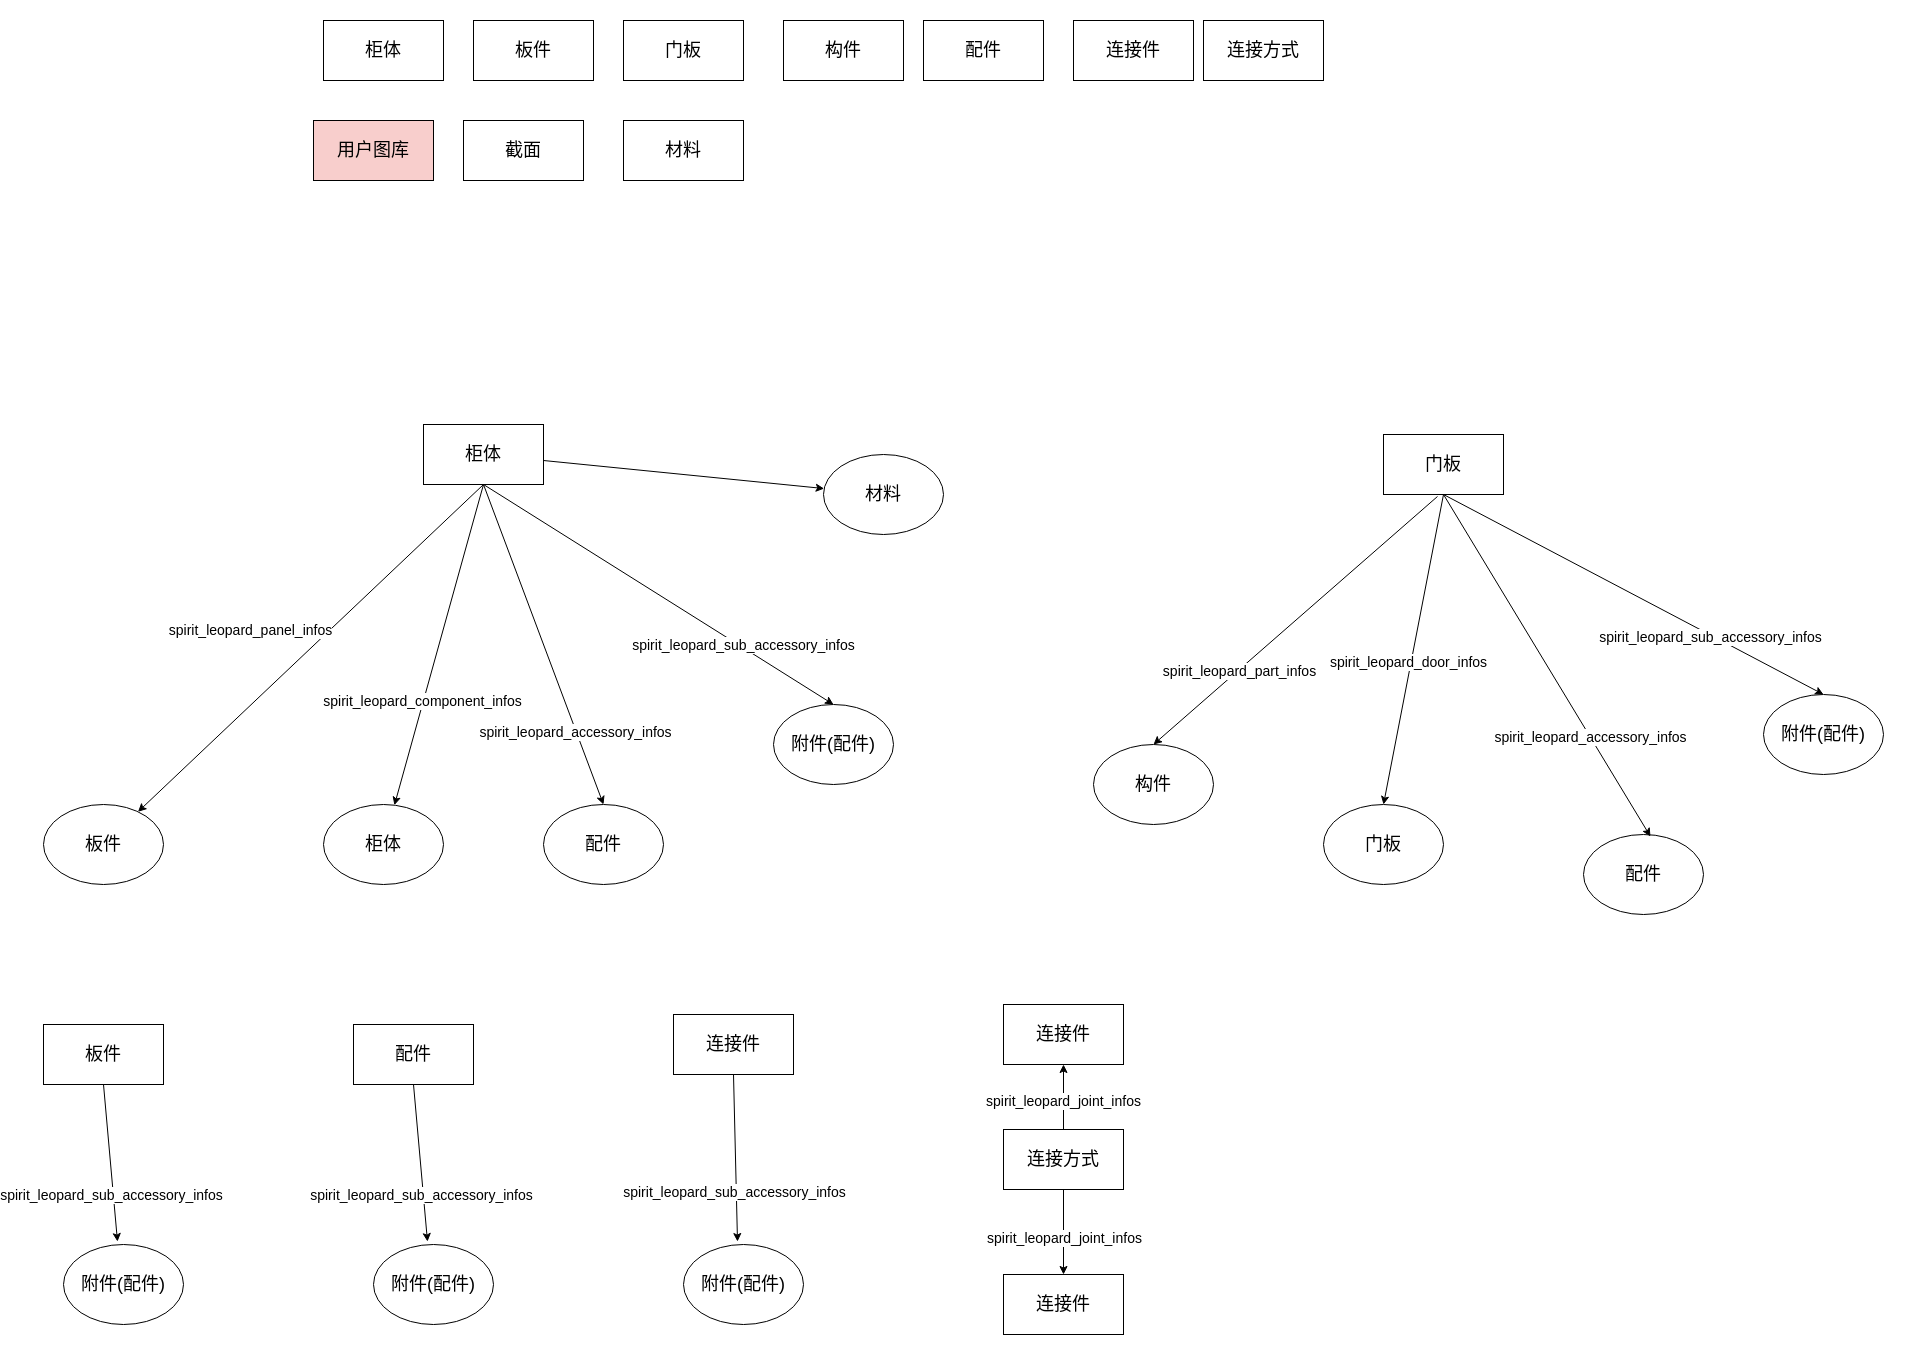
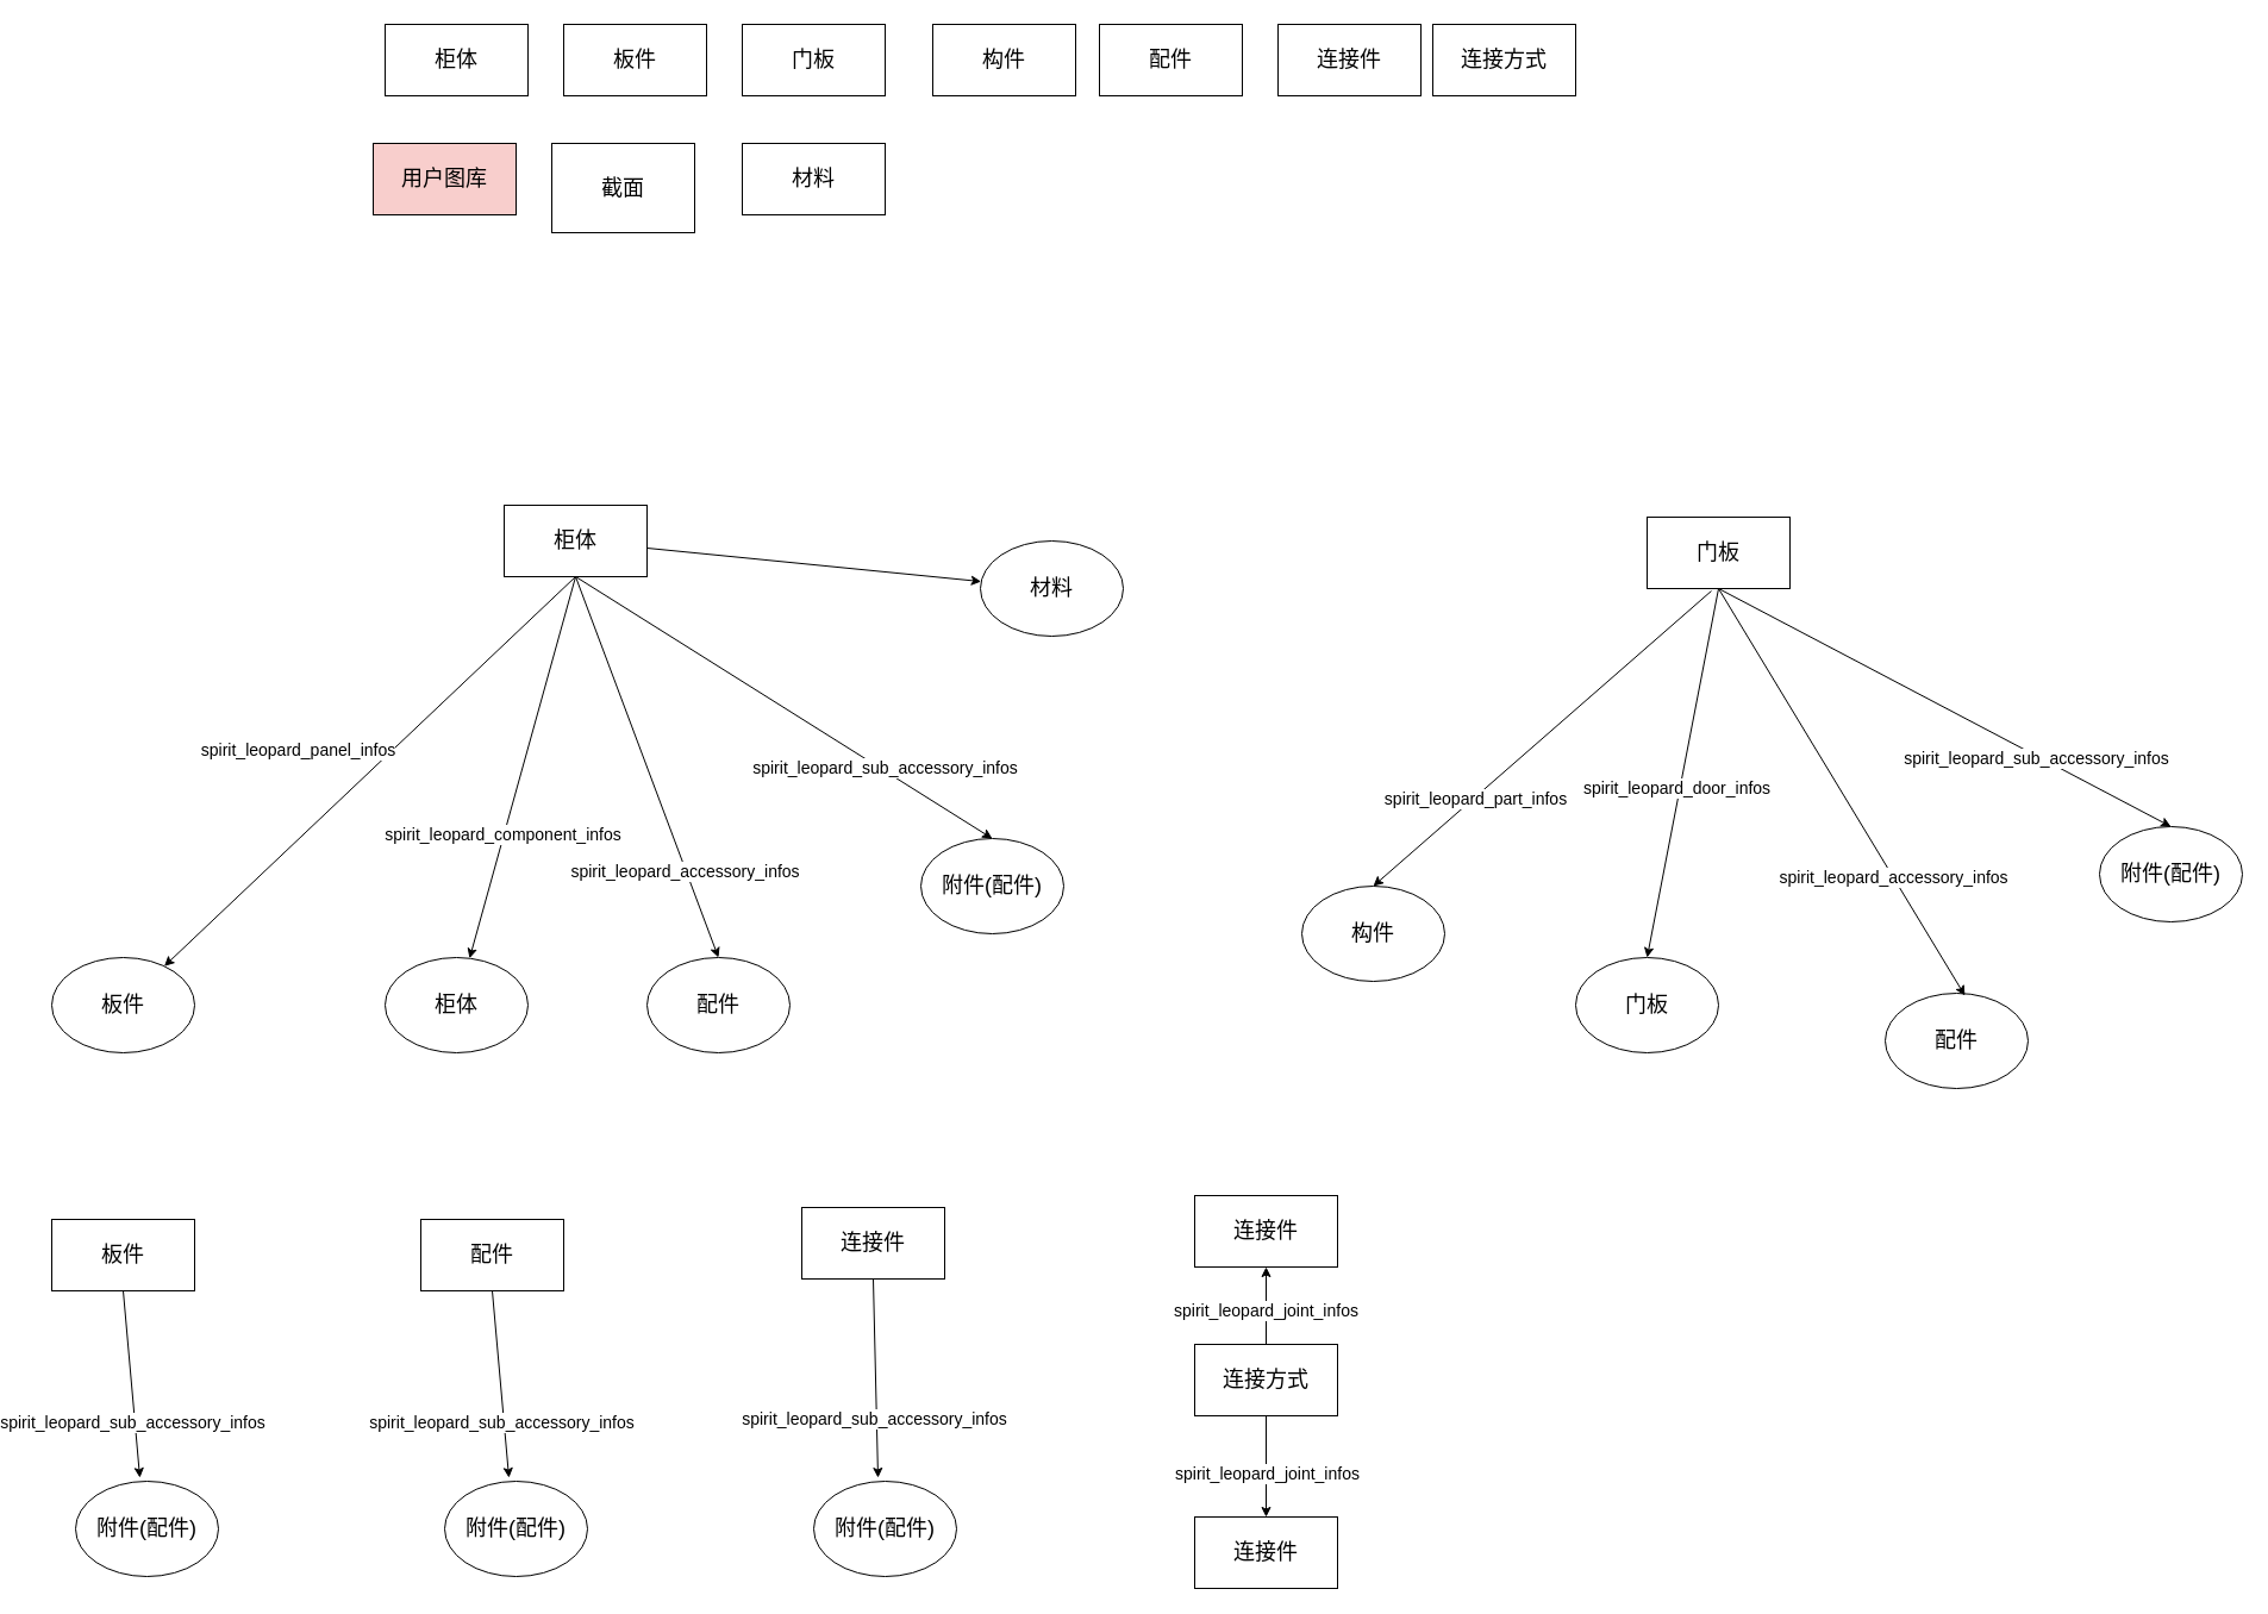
  <mxCell id="0" />
  <mxCell id="1" parent="0" />
  <mxCell id="2" value="板件" style="rounded=0;whiteSpace=wrap;html=1;fontSize=18;" vertex="1" parent="1"><mxGeometry x="20" y="1024" width="120" height="60" as="geometry" /></mxCell>
  <mxCell id="3" value="门板" style="rounded=0;whiteSpace=wrap;html=1;fontSize=18;" vertex="1" parent="1"><mxGeometry x="600" y="20" width="120" height="60" as="geometry" /></mxCell>
- <mxCell id="4" value="截面" style="rounded=0;whiteSpace=wrap;html=1;fontSize=18;" vertex="1" parent="1"><mxGeometry x="440" y="120" width="120" height="60" as="geometry" /></mxCell>
+ <mxCell id="4" value="截面" style="rounded=0;whiteSpace=wrap;html=1;fontSize=18;" vertex="1" parent="1"><mxGeometry x="440" y="120" width="120" height="75" as="geometry" /></mxCell>
  <mxCell id="5" value="用户图库" style="rounded=0;whiteSpace=wrap;html=1;fontSize=18;fillColor=#f8cecc;" vertex="1" parent="1"><mxGeometry x="290" y="120" width="120" height="60" as="geometry" /></mxCell>
  <mxCell id="6" value="配件" style="rounded=0;whiteSpace=wrap;html=1;fontSize=18;" vertex="1" parent="1"><mxGeometry x="900" y="20" width="120" height="60" as="geometry" /></mxCell>
  <mxCell id="7" value="材料" style="rounded=0;whiteSpace=wrap;html=1;fontSize=18;" vertex="1" parent="1"><mxGeometry x="600" y="120" width="120" height="60" as="geometry" /></mxCell>
  <mxCell id="8" value="连接件" style="rounded=0;whiteSpace=wrap;html=1;fontSize=18;" vertex="1" parent="1"><mxGeometry x="1050" y="20" width="120" height="60" as="geometry" /></mxCell>
  <mxCell id="9" value="连接方式" style="rounded=0;whiteSpace=wrap;html=1;fontSize=18;" vertex="1" parent="1"><mxGeometry x="1180" y="20" width="120" height="60" as="geometry" /></mxCell>
  <mxCell id="10" value="构件" style="rounded=0;whiteSpace=wrap;html=1;fontSize=18;" vertex="1" parent="1"><mxGeometry x="760" y="20" width="120" height="60" as="geometry" /></mxCell>
  <mxCell id="11" style="rounded=0;orthogonalLoop=1;jettySize=auto;html=1;exitX=0.5;exitY=1;exitDx=0;exitDy=0;fontSize=18;" edge="1" parent="1" source="14" target="15"><mxGeometry relative="1" as="geometry" /></mxCell>
  <mxCell id="12" value="spirit_leopard_panel_infos" style="edgeLabel;html=1;align=center;verticalAlign=middle;resizable=0;points=[];fontSize=14;" vertex="1" connectable="0" parent="11"><mxGeometry x="0.152" y="1" relative="1" as="geometry"><mxPoint x="-35" y="-44" as="offset" /></mxGeometry></mxCell>
  <mxCell id="13" style="rounded=0;orthogonalLoop=1;jettySize=auto;html=1;" edge="1" parent="1" source="14" target="58"><mxGeometry relative="1" as="geometry" /></mxCell>
  <mxCell id="14" value="柜体" style="rounded=0;whiteSpace=wrap;html=1;fontSize=18;" vertex="1" parent="1"><mxGeometry x="400" y="424" width="120" height="60" as="geometry" /></mxCell>
  <mxCell id="15" value="板件" style="ellipse;whiteSpace=wrap;html=1;fontSize=18;" vertex="1" parent="1"><mxGeometry x="20" y="804" width="120" height="80" as="geometry" /></mxCell>
  <mxCell id="16" value="柜体" style="ellipse;whiteSpace=wrap;html=1;fontSize=18;" vertex="1" parent="1"><mxGeometry x="300" y="804" width="120" height="80" as="geometry" /></mxCell>
  <mxCell id="17" style="rounded=0;orthogonalLoop=1;jettySize=auto;html=1;exitX=0.5;exitY=1;exitDx=0;exitDy=0;fontSize=18;" edge="1" parent="1" source="14" target="16"><mxGeometry relative="1" as="geometry"><mxPoint x="390" y="713" as="sourcePoint" /><mxPoint x="270" y="849" as="targetPoint" /></mxGeometry></mxCell>
  <mxCell id="18" value="spirit_leopard_component_infos" style="edgeLabel;html=1;align=center;verticalAlign=middle;resizable=0;points=[];fontSize=14;" vertex="1" connectable="0" parent="17"><mxGeometry x="0.351" y="-1" relative="1" as="geometry"><mxPoint as="offset" /></mxGeometry></mxCell>
  <mxCell id="19" value="柜体" style="rounded=0;whiteSpace=wrap;html=1;fontSize=18;" vertex="1" parent="1"><mxGeometry x="300" y="20" width="120" height="60" as="geometry" /></mxCell>
  <mxCell id="20" value="门板" style="rounded=0;whiteSpace=wrap;html=1;fontSize=18;" vertex="1" parent="1"><mxGeometry x="1360" y="434" width="120" height="60" as="geometry" /></mxCell>
  <mxCell id="21" value="构件" style="ellipse;whiteSpace=wrap;html=1;fontSize=18;" vertex="1" parent="1"><mxGeometry x="1070" y="744" width="120" height="80" as="geometry" /></mxCell>
  <mxCell id="22" value="门板" style="ellipse;whiteSpace=wrap;html=1;fontSize=18;" vertex="1" parent="1"><mxGeometry x="1300" y="804" width="120" height="80" as="geometry" /></mxCell>
  <mxCell id="23" style="rounded=0;orthogonalLoop=1;jettySize=auto;html=1;exitX=0.45;exitY=1.033;exitDx=0;exitDy=0;exitPerimeter=0;entryX=0.5;entryY=0;entryDx=0;entryDy=0;fontSize=18;" edge="1" parent="1" source="20" target="21"><mxGeometry relative="1" as="geometry"><mxPoint x="953" y="698" as="sourcePoint" /><mxPoint x="1019" y="812" as="targetPoint" /></mxGeometry></mxCell>
  <mxCell id="24" value="spirit_leopard_part_infos" style="edgeLabel;html=1;align=center;verticalAlign=middle;resizable=0;points=[];fontSize=14;" vertex="1" connectable="0" parent="23"><mxGeometry x="0.399" y="1" relative="1" as="geometry"><mxPoint as="offset" /></mxGeometry></mxCell>
  <mxCell id="25" style="rounded=0;orthogonalLoop=1;jettySize=auto;html=1;exitX=0.5;exitY=1;exitDx=0;exitDy=0;entryX=0.5;entryY=0;entryDx=0;entryDy=0;fontSize=18;" edge="1" parent="1" source="20" target="22"><mxGeometry relative="1" as="geometry"><mxPoint x="1460" y="679" as="sourcePoint" /><mxPoint x="1526" y="793" as="targetPoint" /></mxGeometry></mxCell>
  <mxCell id="26" value="spirit_leopard_door_infos" style="edgeLabel;html=1;align=center;verticalAlign=middle;resizable=0;points=[];fontSize=14;" vertex="1" connectable="0" parent="25"><mxGeometry x="0.322" y="4" relative="1" as="geometry"><mxPoint y="-38" as="offset" /></mxGeometry></mxCell>
  <mxCell id="27" value="配件" style="ellipse;whiteSpace=wrap;html=1;fontSize=18;" vertex="1" parent="1"><mxGeometry x="1560" y="834" width="120" height="80" as="geometry" /></mxCell>
  <mxCell id="28" style="rounded=0;orthogonalLoop=1;jettySize=auto;html=1;exitX=0.5;exitY=1;exitDx=0;exitDy=0;entryX=0.558;entryY=0.025;entryDx=0;entryDy=0;entryPerimeter=0;fontSize=18;" edge="1" parent="1" source="20" target="27"><mxGeometry relative="1" as="geometry"><mxPoint x="1330" y="699" as="sourcePoint" /><mxPoint x="1410" y="809" as="targetPoint" /></mxGeometry></mxCell>
  <mxCell id="29" value="spirit_leopard_accessory_infos" style="edgeLabel;html=1;align=center;verticalAlign=middle;resizable=0;points=[];fontSize=14;" vertex="1" connectable="0" parent="28"><mxGeometry x="0.415" relative="1" as="geometry"><mxPoint as="offset" /></mxGeometry></mxCell>
  <mxCell id="30" value="配件" style="ellipse;whiteSpace=wrap;html=1;fontSize=18;" vertex="1" parent="1"><mxGeometry x="520" y="804" width="120" height="80" as="geometry" /></mxCell>
  <mxCell id="31" style="rounded=0;orthogonalLoop=1;jettySize=auto;html=1;exitX=0.5;exitY=1;exitDx=0;exitDy=0;entryX=0.5;entryY=0;entryDx=0;entryDy=0;fontSize=18;" edge="1" parent="1" source="14" target="30"><mxGeometry relative="1" as="geometry"><mxPoint x="500" y="714" as="sourcePoint" /><mxPoint x="590" y="828" as="targetPoint" /></mxGeometry></mxCell>
  <mxCell id="32" value="spirit_leopard_accessory_infos" style="edgeLabel;html=1;align=center;verticalAlign=middle;resizable=0;points=[];fontSize=14;" vertex="1" connectable="0" parent="31"><mxGeometry x="0.547" y="-1" relative="1" as="geometry"><mxPoint as="offset" /></mxGeometry></mxCell>
  <mxCell id="33" value="附件(配件)" style="ellipse;whiteSpace=wrap;html=1;fontSize=18;" vertex="1" parent="1"><mxGeometry x="750" y="704" width="120" height="80" as="geometry" /></mxCell>
  <mxCell id="34" style="rounded=0;orthogonalLoop=1;jettySize=auto;html=1;exitX=0.5;exitY=1;exitDx=0;exitDy=0;entryX=0.5;entryY=0;entryDx=0;entryDy=0;fontSize=18;" edge="1" parent="1" source="14" target="33"><mxGeometry relative="1" as="geometry"><mxPoint x="530" y="689" as="sourcePoint" /><mxPoint x="680" y="819" as="targetPoint" /></mxGeometry></mxCell>
  <mxCell id="35" value="spirit_leopard_sub_accessory_infos" style="edgeLabel;html=1;align=center;verticalAlign=middle;resizable=0;points=[];fontSize=14;" vertex="1" connectable="0" parent="34"><mxGeometry x="0.469" y="2" relative="1" as="geometry"><mxPoint x="1" as="offset" /></mxGeometry></mxCell>
  <mxCell id="36" value="附件(配件)" style="ellipse;whiteSpace=wrap;html=1;fontSize=18;" vertex="1" parent="1"><mxGeometry x="1740" y="694" width="120" height="80" as="geometry" /></mxCell>
  <mxCell id="37" style="rounded=0;orthogonalLoop=1;jettySize=auto;html=1;exitX=0.5;exitY=1;exitDx=0;exitDy=0;entryX=0.5;entryY=0;entryDx=0;entryDy=0;fontSize=18;" edge="1" parent="1" source="20" target="36"><mxGeometry relative="1" as="geometry"><mxPoint x="1503" y="627" as="sourcePoint" /><mxPoint x="1670" y="814" as="targetPoint" /></mxGeometry></mxCell>
  <mxCell id="38" value="spirit_leopard_sub_accessory_infos" style="edgeLabel;html=1;align=center;verticalAlign=middle;resizable=0;points=[];fontSize=14;" vertex="1" connectable="0" parent="37"><mxGeometry x="0.406" y="-2" relative="1" as="geometry"><mxPoint as="offset" /></mxGeometry></mxCell>
  <mxCell id="39" value="附件(配件)" style="ellipse;whiteSpace=wrap;html=1;fontSize=18;" vertex="1" parent="1"><mxGeometry x="40" y="1244" width="120" height="80" as="geometry" /></mxCell>
  <mxCell id="40" style="rounded=0;orthogonalLoop=1;jettySize=auto;html=1;exitX=0.5;exitY=1;exitDx=0;exitDy=0;entryX=0.45;entryY=-0.037;entryDx=0;entryDy=0;entryPerimeter=0;fontSize=18;" edge="1" parent="1" source="2" target="39"><mxGeometry relative="1" as="geometry"><mxPoint x="320" y="924" as="sourcePoint" /><mxPoint x="610" y="1194" as="targetPoint" /></mxGeometry></mxCell>
  <mxCell id="41" value="spirit_leopard_sub_accessory_infos" style="edgeLabel;html=1;align=center;verticalAlign=middle;resizable=0;points=[];fontSize=14;" vertex="1" connectable="0" parent="40"><mxGeometry x="0.406" y="-2" relative="1" as="geometry"><mxPoint as="offset" /></mxGeometry></mxCell>
  <mxCell id="42" value="连接件" style="rounded=0;whiteSpace=wrap;html=1;fontSize=18;" vertex="1" parent="1"><mxGeometry x="650" y="1014" width="120" height="60" as="geometry" /></mxCell>
  <mxCell id="43" value="附件(配件)" style="ellipse;whiteSpace=wrap;html=1;fontSize=18;" vertex="1" parent="1"><mxGeometry x="660" y="1244" width="120" height="80" as="geometry" /></mxCell>
  <mxCell id="44" style="rounded=0;orthogonalLoop=1;jettySize=auto;html=1;exitX=0.5;exitY=1;exitDx=0;exitDy=0;entryX=0.45;entryY=-0.037;entryDx=0;entryDy=0;entryPerimeter=0;fontSize=18;" edge="1" parent="1" source="42" target="43"><mxGeometry relative="1" as="geometry"><mxPoint x="940" y="924" as="sourcePoint" /><mxPoint x="1230" y="1194" as="targetPoint" /></mxGeometry></mxCell>
  <mxCell id="45" value="spirit_leopard_sub_accessory_infos" style="edgeLabel;html=1;align=center;verticalAlign=middle;resizable=0;points=[];fontSize=14;" vertex="1" connectable="0" parent="44"><mxGeometry x="0.406" y="-2" relative="1" as="geometry"><mxPoint as="offset" /></mxGeometry></mxCell>
  <mxCell id="46" value="配件" style="rounded=0;whiteSpace=wrap;html=1;fontSize=18;" vertex="1" parent="1"><mxGeometry x="330" y="1024" width="120" height="60" as="geometry" /></mxCell>
  <mxCell id="47" value="附件(配件)" style="ellipse;whiteSpace=wrap;html=1;fontSize=18;" vertex="1" parent="1"><mxGeometry x="350" y="1244" width="120" height="80" as="geometry" /></mxCell>
  <mxCell id="48" style="rounded=0;orthogonalLoop=1;jettySize=auto;html=1;exitX=0.5;exitY=1;exitDx=0;exitDy=0;entryX=0.45;entryY=-0.037;entryDx=0;entryDy=0;entryPerimeter=0;fontSize=18;" edge="1" parent="1" source="46" target="47"><mxGeometry relative="1" as="geometry"><mxPoint x="630" y="924" as="sourcePoint" /><mxPoint x="920" y="1194" as="targetPoint" /></mxGeometry></mxCell>
  <mxCell id="49" value="spirit_leopard_sub_accessory_infos" style="edgeLabel;html=1;align=center;verticalAlign=middle;resizable=0;points=[];fontSize=14;" vertex="1" connectable="0" parent="48"><mxGeometry x="0.406" y="-2" relative="1" as="geometry"><mxPoint as="offset" /></mxGeometry></mxCell>
  <mxCell id="50" value="板件" style="rounded=0;whiteSpace=wrap;html=1;fontSize=18;" vertex="1" parent="1"><mxGeometry x="450" y="20" width="120" height="60" as="geometry" /></mxCell>
  <mxCell id="51" value="连接件" style="rounded=0;whiteSpace=wrap;html=1;fontSize=18;" vertex="1" parent="1"><mxGeometry x="980" y="1004" width="120" height="60" as="geometry" /></mxCell>
  <mxCell id="52" value="连接件" style="rounded=0;whiteSpace=wrap;html=1;fontSize=18;" vertex="1" parent="1"><mxGeometry x="980" y="1274" width="120" height="60" as="geometry" /></mxCell>
  <mxCell id="53" style="edgeStyle=orthogonalEdgeStyle;rounded=0;orthogonalLoop=1;jettySize=auto;html=1;exitX=0.5;exitY=0;exitDx=0;exitDy=0;entryX=0.5;entryY=1;entryDx=0;entryDy=0;" edge="1" parent="1" source="57" target="51"><mxGeometry relative="1" as="geometry" /></mxCell>
  <mxCell id="54" value="spirit_leopard_joint_infos" style="edgeLabel;html=1;align=center;verticalAlign=middle;resizable=0;points=[];fontSize=14;" vertex="1" connectable="0" parent="53"><mxGeometry x="-0.108" y="1" relative="1" as="geometry"><mxPoint as="offset" /></mxGeometry></mxCell>
  <mxCell id="55" style="edgeStyle=orthogonalEdgeStyle;rounded=0;orthogonalLoop=1;jettySize=auto;html=1;entryX=0.5;entryY=0;entryDx=0;entryDy=0;" edge="1" parent="1" source="57" target="52"><mxGeometry relative="1" as="geometry" /></mxCell>
  <mxCell id="56" value="spirit_leopard_joint_infos" style="edgeLabel;html=1;align=center;verticalAlign=middle;resizable=0;points=[];fontSize=14;" vertex="1" connectable="0" parent="55"><mxGeometry x="0.129" relative="1" as="geometry"><mxPoint as="offset" /></mxGeometry></mxCell>
  <mxCell id="57" value="连接方式" style="rounded=0;whiteSpace=wrap;html=1;fontSize=18;" vertex="1" parent="1"><mxGeometry x="980" y="1129" width="120" height="60" as="geometry" /></mxCell>
  <mxCell id="58" value="材料" style="ellipse;whiteSpace=wrap;html=1;fontSize=18;" vertex="1" parent="1"><mxGeometry x="800" y="454" width="120" height="80" as="geometry" /></mxCell>
